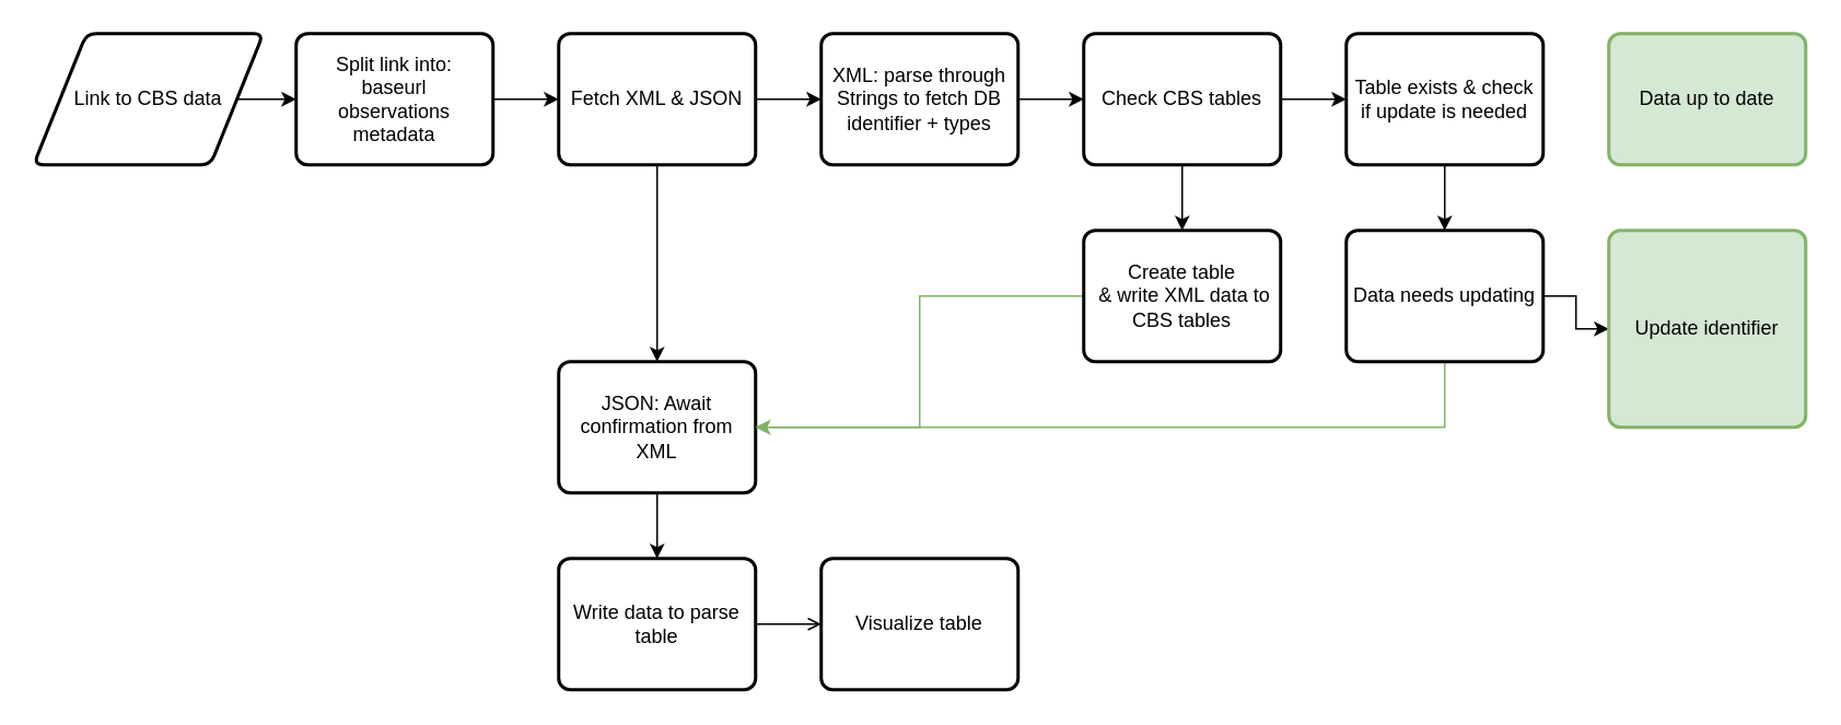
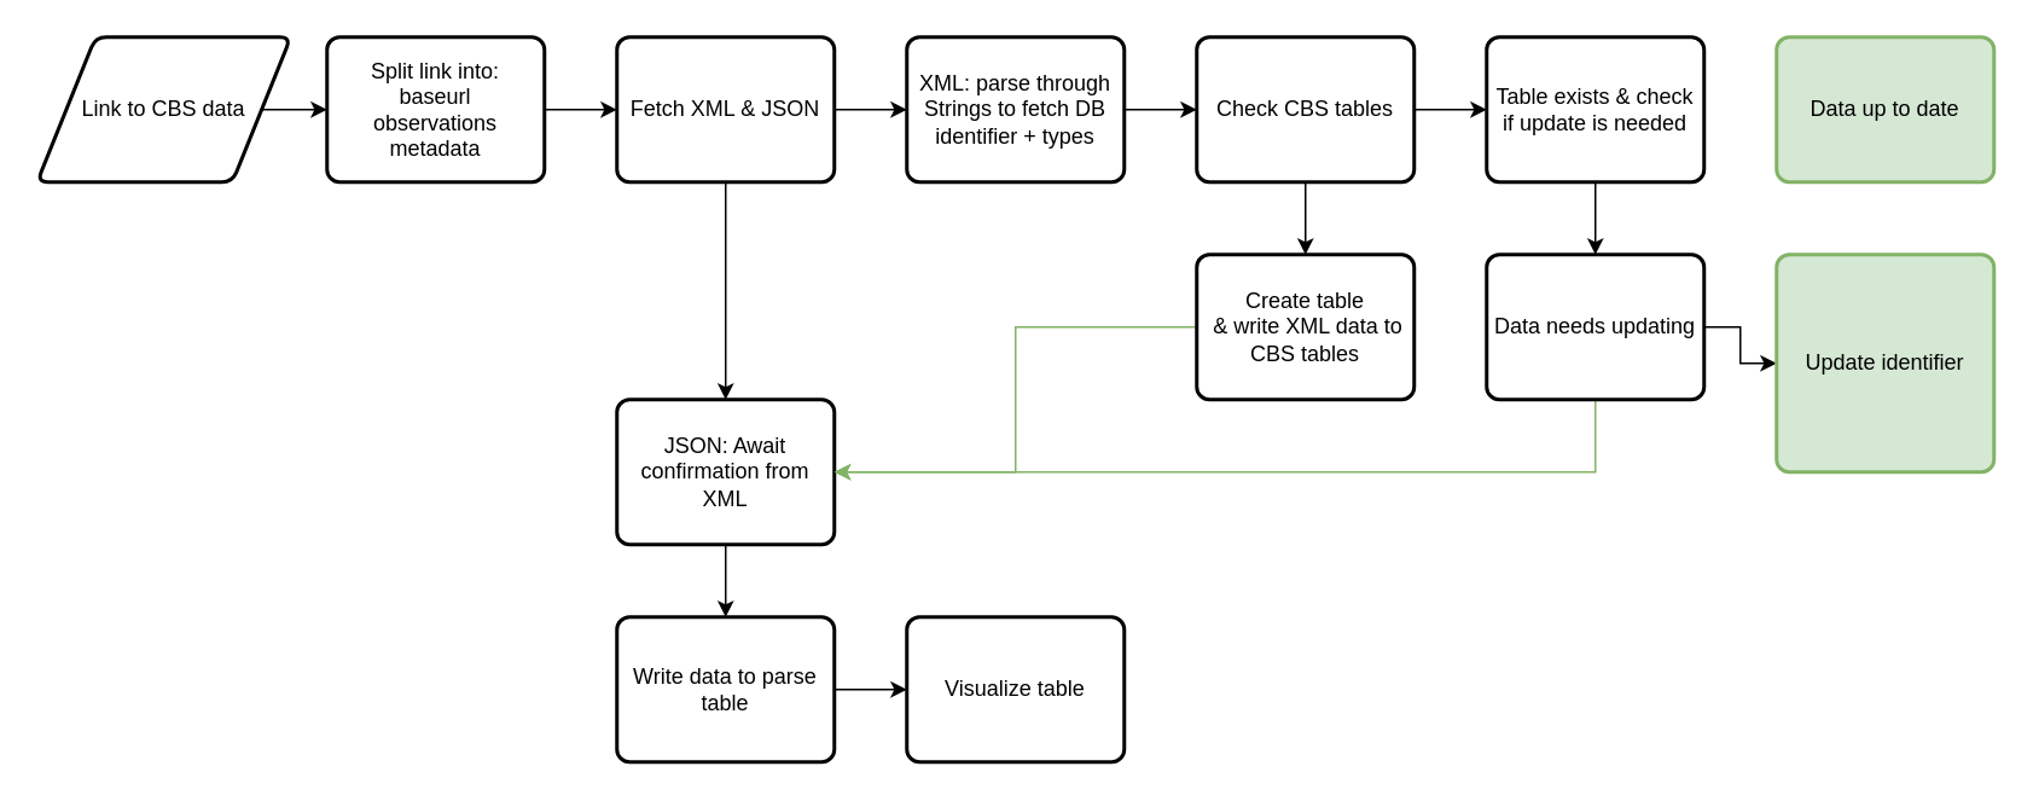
  <mxCell id="0" />
  <mxCell id="1" parent="0" />
  <mxCell id="2" value="&lt;div&gt;Link to CBS data&lt;/div&gt;" style="shape=parallelogram;html=1;strokeWidth=2;perimeter=parallelogramPerimeter;whiteSpace=wrap;rounded=1;arcSize=12;size=0.23;" vertex="1" parent="1"><mxGeometry x="20" y="20" width="140" height="80" as="geometry" /></mxCell>
  <mxCell id="3" value="&lt;div&gt;Split link into:&lt;/div&gt;&lt;div&gt;baseurl&lt;/div&gt;&lt;div&gt;observations&lt;/div&gt;&lt;div&gt;metadata&lt;br&gt;&lt;/div&gt;" style="rounded=1;whiteSpace=wrap;html=1;absoluteArcSize=1;arcSize=14;strokeWidth=2;" vertex="1" parent="1"><mxGeometry x="180" y="20" width="120" height="80" as="geometry" /></mxCell>
  <mxCell id="4" value="&lt;div&gt;Fetch XML &amp;amp; JSON&lt;/div&gt;" style="rounded=1;whiteSpace=wrap;html=1;absoluteArcSize=1;arcSize=14;strokeWidth=2;" vertex="1" parent="1"><mxGeometry x="340" y="20" width="120" height="80" as="geometry" /></mxCell>
  <mxCell id="5" style="edgeStyle=orthogonalEdgeStyle;rounded=0;orthogonalLoop=1;jettySize=auto;html=1;entryX=0;entryY=0.5;entryDx=0;entryDy=0;" edge="1" parent="1" source="6" target="15"><mxGeometry relative="1" as="geometry" /></mxCell>
  <mxCell id="6" value="XML: parse through Strings to fetch DB identifier + types" style="rounded=1;whiteSpace=wrap;html=1;absoluteArcSize=1;arcSize=14;strokeWidth=2;" vertex="1" parent="1"><mxGeometry x="500" y="20" width="120" height="80" as="geometry" /></mxCell>
  <mxCell id="7" style="edgeStyle=orthogonalEdgeStyle;rounded=0;orthogonalLoop=1;jettySize=auto;html=1;entryX=0.5;entryY=0;entryDx=0;entryDy=0;" edge="1" parent="1" source="8" target="26"><mxGeometry relative="1" as="geometry" /></mxCell>
  <mxCell id="8" value="JSON: Await confirmation from XML" style="rounded=1;whiteSpace=wrap;html=1;absoluteArcSize=1;arcSize=14;strokeWidth=2;" vertex="1" parent="1"><mxGeometry x="340" y="220" width="120" height="80" as="geometry" /></mxCell>
  <mxCell id="9" value="" style="endArrow=classic;html=1;rounded=0;exitX=0.5;exitY=1;exitDx=0;exitDy=0;entryX=0.5;entryY=0;entryDx=0;entryDy=0;" edge="1" parent="1" source="4" target="8"><mxGeometry width="50" height="50" relative="1" as="geometry"><mxPoint x="270" y="160" as="sourcePoint" /><mxPoint x="320" y="110" as="targetPoint" /></mxGeometry></mxCell>
  <mxCell id="10" value="" style="endArrow=classic;html=1;rounded=0;entryX=0;entryY=0.5;entryDx=0;entryDy=0;exitX=1;exitY=0.5;exitDx=0;exitDy=0;" edge="1" parent="1" source="4" target="6"><mxGeometry width="50" height="50" relative="1" as="geometry"><mxPoint x="270" y="160" as="sourcePoint" /><mxPoint x="320" y="110" as="targetPoint" /></mxGeometry></mxCell>
  <mxCell id="11" value="" style="endArrow=classic;html=1;rounded=0;exitX=1;exitY=0.5;exitDx=0;exitDy=0;entryX=0;entryY=0.5;entryDx=0;entryDy=0;" edge="1" parent="1" source="3" target="4"><mxGeometry width="50" height="50" relative="1" as="geometry"><mxPoint x="270" y="160" as="sourcePoint" /><mxPoint x="320" y="110" as="targetPoint" /></mxGeometry></mxCell>
  <mxCell id="12" value="" style="endArrow=classic;html=1;rounded=0;exitX=1;exitY=0.5;exitDx=0;exitDy=0;entryX=0;entryY=0.5;entryDx=0;entryDy=0;" edge="1" parent="1" source="2" target="3"><mxGeometry width="50" height="50" relative="1" as="geometry"><mxPoint x="270" y="160" as="sourcePoint" /><mxPoint x="320" y="110" as="targetPoint" /></mxGeometry></mxCell>
  <mxCell id="13" style="edgeStyle=orthogonalEdgeStyle;rounded=0;orthogonalLoop=1;jettySize=auto;html=1;entryX=0.5;entryY=0;entryDx=0;entryDy=0;" edge="1" parent="1" source="15" target="17"><mxGeometry relative="1" as="geometry" /></mxCell>
  <mxCell id="14" style="edgeStyle=orthogonalEdgeStyle;rounded=0;orthogonalLoop=1;jettySize=auto;html=1;entryX=0;entryY=0.5;entryDx=0;entryDy=0;" edge="1" parent="1" source="15" target="19"><mxGeometry relative="1" as="geometry" /></mxCell>
  <mxCell id="15" value="Check CBS tables" style="rounded=1;whiteSpace=wrap;html=1;absoluteArcSize=1;arcSize=14;strokeWidth=2;" vertex="1" parent="1"><mxGeometry x="660" y="20" width="120" height="80" as="geometry" /></mxCell>
  <mxCell id="16" style="edgeStyle=orthogonalEdgeStyle;rounded=0;orthogonalLoop=1;jettySize=auto;html=1;fillColor=#d5e8d4;strokeColor=#82b366;" edge="1" parent="1" source="17" target="8"><mxGeometry relative="1" as="geometry" /></mxCell>
  <mxCell id="17" value="&lt;div&gt;Create table&lt;/div&gt;&lt;div&gt;&amp;nbsp;&amp;amp; write XML data to CBS tables&lt;/div&gt;" style="rounded=1;whiteSpace=wrap;html=1;absoluteArcSize=1;arcSize=14;strokeWidth=2;" vertex="1" parent="1"><mxGeometry x="660" y="140" width="120" height="80" as="geometry" /></mxCell>
  <mxCell id="18" style="edgeStyle=orthogonalEdgeStyle;rounded=0;orthogonalLoop=1;jettySize=auto;html=1;entryX=0.5;entryY=0;entryDx=0;entryDy=0;" edge="1" parent="1" source="19" target="22"><mxGeometry relative="1" as="geometry" /></mxCell>
  <mxCell id="19" value="Table exists &amp;amp; check if update is needed" style="rounded=1;whiteSpace=wrap;html=1;absoluteArcSize=1;arcSize=14;strokeWidth=2;" vertex="1" parent="1"><mxGeometry x="820" y="20" width="120" height="80" as="geometry" /></mxCell>
  <mxCell id="20" style="edgeStyle=orthogonalEdgeStyle;rounded=0;orthogonalLoop=1;jettySize=auto;html=1;fillColor=#d5e8d4;strokeColor=#82b366;" edge="1" parent="1" source="22"><mxGeometry relative="1" as="geometry"><mxPoint x="460" y="260" as="targetPoint" /><Array as="points"><mxPoint x="880" y="260" /></Array></mxGeometry></mxCell>
  <mxCell id="21" style="edgeStyle=orthogonalEdgeStyle;rounded=0;orthogonalLoop=1;jettySize=auto;html=1;entryX=0;entryY=0.5;entryDx=0;entryDy=0;" edge="1" parent="1" source="22" target="24"><mxGeometry relative="1" as="geometry" /></mxCell>
  <mxCell id="22" value="&lt;div&gt;Data needs updating&lt;/div&gt;" style="rounded=1;whiteSpace=wrap;html=1;absoluteArcSize=1;arcSize=14;strokeWidth=2;" vertex="1" parent="1"><mxGeometry x="820" y="140" width="120" height="80" as="geometry" /></mxCell>
  <mxCell id="23" value="&lt;div&gt;Data up to date&lt;/div&gt;" style="rounded=1;whiteSpace=wrap;html=1;absoluteArcSize=1;arcSize=14;strokeWidth=2;fillColor=#d5e8d4;strokeColor=#82b366;" vertex="1" parent="1"><mxGeometry x="980" y="20" width="120" height="80" as="geometry" /></mxCell>
  <mxCell id="24" value="&lt;div&gt;Update identifier&lt;/div&gt;" style="rounded=1;whiteSpace=wrap;html=1;absoluteArcSize=1;arcSize=14;strokeWidth=2;fillColor=#d5e8d4;strokeColor=#82b366;" vertex="1" parent="1"><mxGeometry x="980" y="140" width="120" height="120" as="geometry" /></mxCell>
- <mxCell id="25" style="edgeStyle=orthogonalEdgeStyle;rounded=0;orthogonalLoop=1;jettySize=auto;html=1;endArrow=open;" edge="1" parent="1" source="26" target="27"><mxGeometry relative="1" as="geometry" /></mxCell>
+ <mxCell id="25" style="edgeStyle=orthogonalEdgeStyle;rounded=0;orthogonalLoop=1;jettySize=auto;html=1;" edge="1" parent="1" source="26" target="27"><mxGeometry relative="1" as="geometry" /></mxCell>
  <mxCell id="26" value="Write data to parse table" style="rounded=1;whiteSpace=wrap;html=1;absoluteArcSize=1;arcSize=14;strokeWidth=2;" vertex="1" parent="1"><mxGeometry x="340" y="340" width="120" height="80" as="geometry" /></mxCell>
  <mxCell id="27" value="Visualize table" style="rounded=1;whiteSpace=wrap;html=1;absoluteArcSize=1;arcSize=14;strokeWidth=2;" vertex="1" parent="1"><mxGeometry x="500" y="340" width="120" height="80" as="geometry" /></mxCell>
